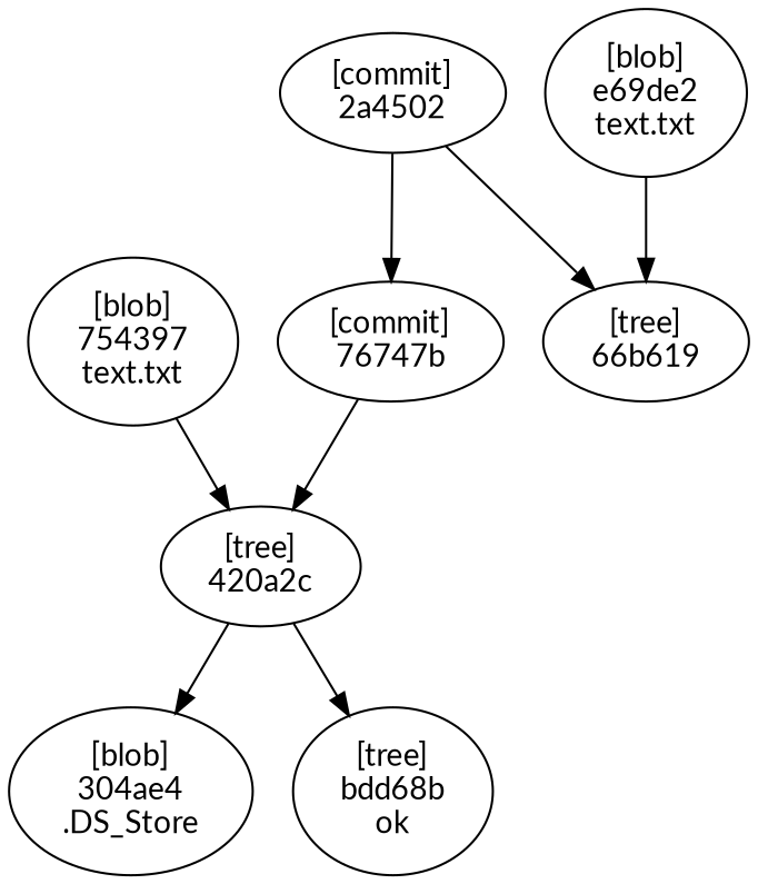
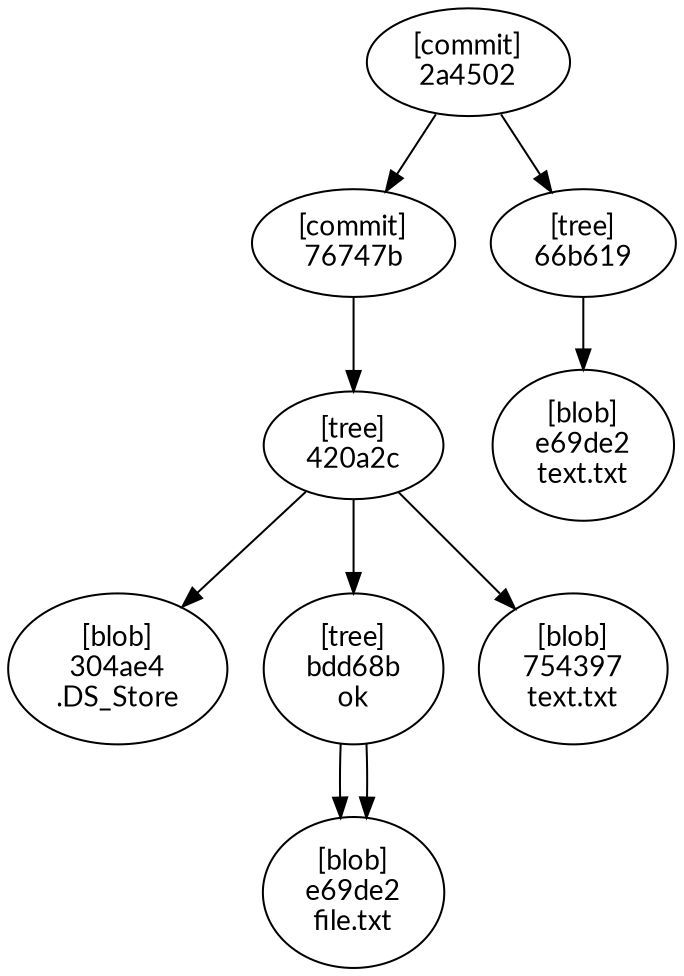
  digraph {
    fontname=Lato
    node [fontname=Lato]
    edge [fontname=Lato]
    "[commit]\n76747b"
    "[tree]\n420a2c"
    "[blob]\n304ae4\n.DS_Store"
    "[tree]\nbdd68b\nok"
    "[blob]\n754397\ntext.txt"
    "[commit]\n2a4502"
    "[tree]\n66b619"
+   "[blob]\ne69de2\nfile.txt"
    "[blob]\ne69de2\ntext.txt"
    "[commit]\n76747b" -> "[tree]\n420a2c"
    "[tree]\n420a2c" -> "[blob]\n304ae4\n.DS_Store"
    "[tree]\n420a2c" -> "[tree]\nbdd68b\nok"
-   "[blob]\n754397\ntext.txt" -> "[tree]\n420a2c"
+   "[tree]\n420a2c" -> "[blob]\n754397\ntext.txt"
+   "[tree]\nbdd68b\nok" -> "[blob]\ne69de2\nfile.txt"
+   "[tree]\nbdd68b\nok" -> "[blob]\ne69de2\nfile.txt"
    "[commit]\n2a4502" -> "[commit]\n76747b"
    "[commit]\n2a4502" -> "[tree]\n66b619"
-   "[blob]\ne69de2\ntext.txt" -> "[tree]\n66b619"
+   "[tree]\n66b619" -> "[blob]\ne69de2\ntext.txt"
  }
